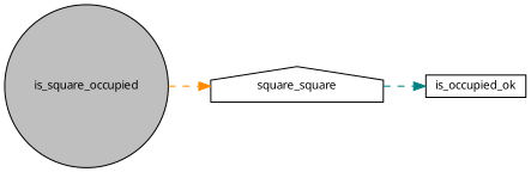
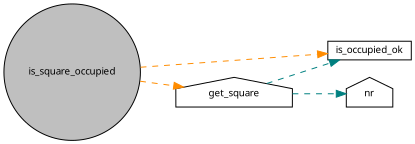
  digraph {
    rankdir=LR
    node [color=black fillcolor=white fontname="FreeSans.ttf" fontsize=10 shape=house style=filled]
    edge [color=darkorange fontname="FreeSans.ttf" fontsize=10 labelfontname="FreeSans.ttf" labelfontsize=10 style=dashed]
    n1 [fillcolor=grey75 fontcolor=black height=0.2 label=is_square_occupied shape=circle width=0.4]
-   n2 [height=0.2 label=square_square width=0.4]
+   n2 [height=0.2 label=get_square width=0.4]
    n3 [height=0.2 label=is_occupied_ok shape=box width=0.4]
+   n4 [height=0.2 label=nr width=0.4]
    n1 -> n2
+   n1 -> n3
    n2 -> n3 [color=teal]
+   n2 -> n4 [color=teal]
  }
